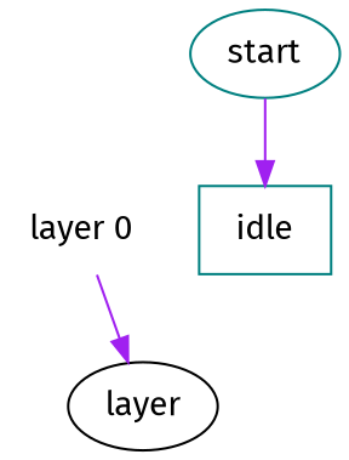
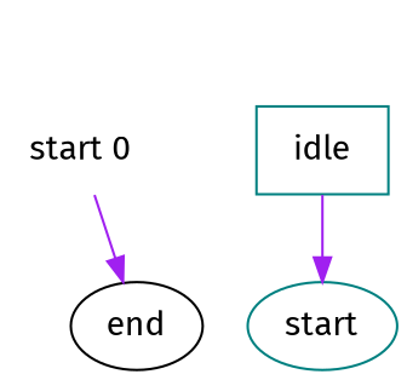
  digraph {
    fontname="Fira Sans"
    rankdir=TB
    node [fontname="Fira Sans"]
    edge [fontname="Fira Sans"]
-   n1 [color=black label="layer 0" shape=plaintext]
+   n1 [color=black label="start 0" shape=plaintext]
    n2 [color=teal label=idle shape=rect]
    layer_0_b [shape=point style=invis]
    layer_0_a [shape=point style=invis]
-   n5 [color=black label=layer]
+   n5 [color=black label=end]
    n6 [color=teal label=start]
    subgraph sub_1 {
      rank=same
      n1
      n2
    }
    subgraph sub_2 {
      rank=same
      layer_0_b
    }
    subgraph sub_3 {
      rank=same
      layer_0_a
    }
    n1 -> layer_0_a [style=invis]
    n1 -> n5 [color=purple]
    layer_0_b -> n1 [style=invis]
-   n6 -> n2 [color=purple]
+   n2 -> n6 [color=purple]
  }
